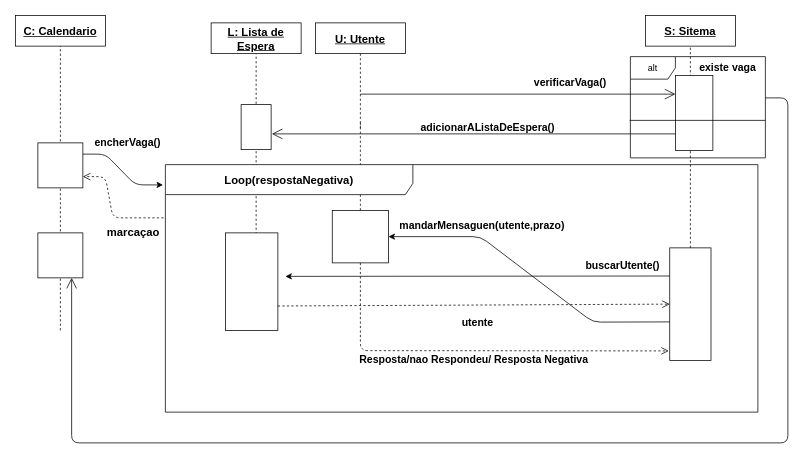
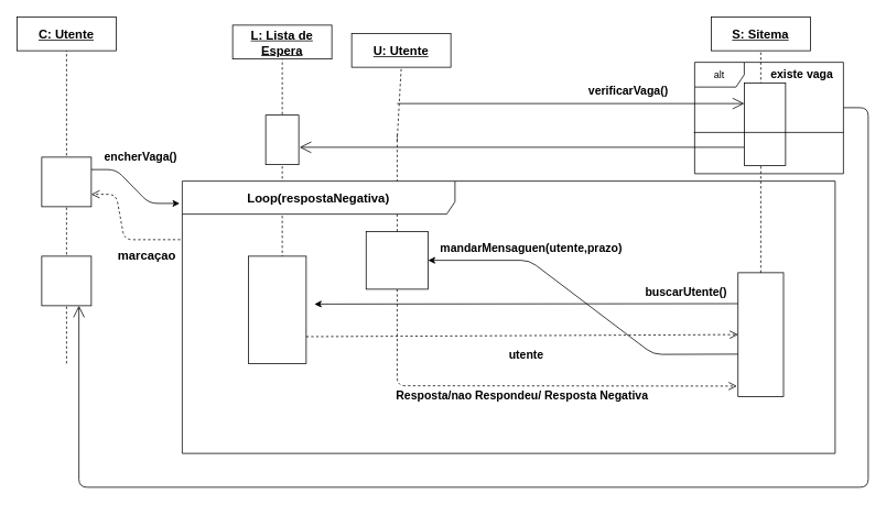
  <mxCell id="0" />
  <mxCell id="1" parent="0" />
  <mxCell id="2" value="alt" style="shape=umlFrame;whiteSpace=wrap;html=1;" vertex="1" parent="1"><mxGeometry x="840" y="75" width="180" height="135" as="geometry" /></mxCell>
  <mxCell id="3" value="L: Lista de Espera" style="text;html=1;align=center;verticalAlign=middle;whiteSpace=wrap;rounded=0;fontStyle=5;fillColor=#ffffff;strokeColor=#000000;fontSize=15;" vertex="1" parent="1"><mxGeometry x="281" y="30" width="120" height="41" as="geometry" /></mxCell>
  <mxCell id="4" value="" style="endArrow=none;dashed=1;html=1;fontSize=14;entryX=0.5;entryY=1;entryDx=0;entryDy=0;" edge="1" parent="1" target="3"><mxGeometry width="50" height="50" relative="1" as="geometry"><mxPoint x="341" y="330" as="sourcePoint" /><mxPoint x="1260" y="40.5" as="targetPoint" /></mxGeometry></mxCell>
  <mxCell id="5" value="" style="rounded=0;whiteSpace=wrap;html=1;strokeColor=#000000;fillColor=#ffffff;fontSize=14;" vertex="1" parent="1"><mxGeometry x="892.5" y="330" width="55" height="150" as="geometry" /></mxCell>
  <mxCell id="6" value="" style="rounded=0;whiteSpace=wrap;html=1;strokeColor=#000000;fillColor=#ffffff;fontSize=14;" vertex="1" parent="1"><mxGeometry x="321" y="139" width="40" height="60" as="geometry" /></mxCell>
  <mxCell id="7" value="" style="rounded=0;whiteSpace=wrap;html=1;" vertex="1" parent="1"><mxGeometry x="300" y="310" width="70" height="130" as="geometry" /></mxCell>
  <mxCell id="8" value="buscarUtente()" style="text;html=1;strokeColor=none;fillColor=none;align=center;verticalAlign=middle;whiteSpace=wrap;rounded=0;fontStyle=1;fontSize=14;" vertex="1" parent="1"><mxGeometry x="770" y="344" width="120" height="20" as="geometry" /></mxCell>
  <mxCell id="9" value="&lt;b&gt;utente&lt;/b&gt;" style="html=1;verticalAlign=bottom;endArrow=open;dashed=1;endSize=8;fontSize=14;exitX=1;exitY=0.75;exitDx=0;exitDy=0;entryX=0;entryY=0.5;entryDx=0;entryDy=0;" edge="1" parent="1" source="7" target="5"><mxGeometry x="0.017" y="-35" relative="1" as="geometry"><mxPoint x="760" y="130" as="sourcePoint" /><mxPoint x="960" y="308" as="targetPoint" /><mxPoint as="offset" /></mxGeometry></mxCell>
  <mxCell id="10" value="" style="endArrow=classic;html=1;fontSize=14;exitX=0;exitY=0.658;exitDx=0;exitDy=0;exitPerimeter=0;entryX=1;entryY=0.5;entryDx=0;entryDy=0;" edge="1" parent="1" source="5" target="13"><mxGeometry width="50" height="50" relative="1" as="geometry"><mxPoint x="690" y="230" as="sourcePoint" /><mxPoint x="740" y="180" as="targetPoint" /><Array as="points"><mxPoint x="790" y="429" /><mxPoint x="640" y="315" /></Array></mxGeometry></mxCell>
  <mxCell id="11" value="&lt;b&gt;Resposta/nao Respondeu/ Resposta Negativa&lt;/b&gt;" style="html=1;verticalAlign=bottom;endArrow=open;dashed=1;endSize=8;fontSize=14;entryX=-0.024;entryY=0.916;entryDx=0;entryDy=0;entryPerimeter=0;exitX=0.5;exitY=1;exitDx=0;exitDy=0;" edge="1" parent="1" source="13" target="5"><mxGeometry x="0.014" y="-23" relative="1" as="geometry"><mxPoint x="500" y="230" as="sourcePoint" /><mxPoint x="680" y="200" as="targetPoint" /><Array as="points"><mxPoint x="480" y="467" /></Array><mxPoint as="offset" /></mxGeometry></mxCell>
  <mxCell id="12" value="mandarMensaguen(utente,prazo)" style="text;html=1;strokeColor=none;fillColor=none;align=center;verticalAlign=middle;whiteSpace=wrap;rounded=0;fontStyle=1;fontSize=14;" vertex="1" parent="1"><mxGeometry x="525" y="290" width="235" height="20" as="geometry" /></mxCell>
  <mxCell id="13" value="" style="rounded=0;whiteSpace=wrap;html=1;strokeColor=#000000;fillColor=#ffffff;fontSize=14;" vertex="1" parent="1"><mxGeometry x="442.5" y="280" width="75" height="70" as="geometry" /></mxCell>
  <mxCell id="14" value="" style="endArrow=classic;html=1;fontSize=14;exitX=0;exitY=0.25;exitDx=0;exitDy=0;" edge="1" parent="1" source="5"><mxGeometry width="50" height="50" relative="1" as="geometry"><mxPoint x="970" y="277.5" as="sourcePoint" /><mxPoint x="380" y="368" as="targetPoint" /><Array as="points" /></mxGeometry></mxCell>
- <mxCell id="15" value="U: Utente" style="text;html=1;align=center;verticalAlign=middle;whiteSpace=wrap;rounded=0;fontStyle=5;fillColor=#ffffff;strokeColor=#000000;fontSize=15;" vertex="1" parent="1"><mxGeometry x="420" y="30" width="120" height="41" as="geometry" /></mxCell>
+ <mxCell id="15" value="U: Utente" style="text;html=1;align=center;verticalAlign=middle;whiteSpace=wrap;rounded=0;fontStyle=5;fillColor=#ffffff;strokeColor=#000000;fontSize=15;" vertex="1" parent="1"><mxGeometry x="425" y="40" width="120" height="41" as="geometry" /></mxCell>
  <mxCell id="16" value="" style="endArrow=none;dashed=1;html=1;entryX=0.5;entryY=1;entryDx=0;entryDy=0;" edge="1" parent="1" target="15"><mxGeometry width="50" height="50" relative="1" as="geometry"><mxPoint x="480" y="170" as="sourcePoint" /><mxPoint x="600" y="180" as="targetPoint" /></mxGeometry></mxCell>
  <mxCell id="17" value="S: Sitema" style="text;html=1;align=center;verticalAlign=middle;whiteSpace=wrap;rounded=0;fontStyle=5;fillColor=#ffffff;strokeColor=#000000;fontSize=15;" vertex="1" parent="1"><mxGeometry x="860" y="20" width="120" height="41" as="geometry" /></mxCell>
  <mxCell id="18" value="" style="endArrow=none;dashed=1;html=1;entryX=0.5;entryY=1;entryDx=0;entryDy=0;exitX=0.5;exitY=0;exitDx=0;exitDy=0;" edge="1" parent="1" source="5" target="17"><mxGeometry width="50" height="50" relative="1" as="geometry"><mxPoint x="920.5" y="280" as="sourcePoint" /><mxPoint x="517.5" y="180" as="targetPoint" /></mxGeometry></mxCell>
- <mxCell id="19" value="C: Calendario" style="text;html=1;align=center;verticalAlign=middle;whiteSpace=wrap;rounded=0;fontStyle=5;fillColor=#ffffff;strokeColor=#000000;fontSize=15;" vertex="1" parent="1"><mxGeometry x="20" y="20" width="120" height="41" as="geometry" /></mxCell>
+ <mxCell id="19" value="C: Utente" style="text;html=1;align=center;verticalAlign=middle;whiteSpace=wrap;rounded=0;fontStyle=5;fillColor=#ffffff;strokeColor=#000000;fontSize=15;" vertex="1" parent="1"><mxGeometry x="20" y="20" width="120" height="41" as="geometry" /></mxCell>
  <mxCell id="20" value="" style="endArrow=none;dashed=1;html=1;entryX=0.5;entryY=1;entryDx=0;entryDy=0;" edge="1" parent="1" source="13"><mxGeometry width="50" height="50" relative="1" as="geometry"><mxPoint x="480" y="240" as="sourcePoint" /><mxPoint x="480.005" y="160" as="targetPoint" /></mxGeometry></mxCell>
  <mxCell id="21" value="" style="rounded=0;whiteSpace=wrap;html=1;" vertex="1" parent="1"><mxGeometry x="900" y="100" width="50" height="100" as="geometry" /></mxCell>
  <mxCell id="22" value="verificarVaga()" style="text;html=1;strokeColor=none;fillColor=none;align=center;verticalAlign=middle;whiteSpace=wrap;rounded=0;fontStyle=1;fontSize=14;" vertex="1" parent="1"><mxGeometry x="700" y="100" width="120" height="20" as="geometry" /></mxCell>
  <mxCell id="23" value="existe vaga" style="text;html=1;strokeColor=none;fillColor=none;align=center;verticalAlign=middle;whiteSpace=wrap;rounded=0;fontStyle=1;fontSize=14;" vertex="1" parent="1"><mxGeometry x="910" y="80" width="120" height="20" as="geometry" /></mxCell>
  <mxCell id="24" value="" style="endArrow=none;html=1;" edge="1" parent="1"><mxGeometry width="50" height="50" relative="1" as="geometry"><mxPoint x="839" y="160" as="sourcePoint" /><mxPoint x="1020" y="160" as="targetPoint" /></mxGeometry></mxCell>
  <mxCell id="25" value="" style="endArrow=open;endFill=1;endSize=12;html=1;entryX=0;entryY=0.25;entryDx=0;entryDy=0;" edge="1" parent="1" target="21"><mxGeometry width="160" relative="1" as="geometry"><mxPoint x="480" y="125" as="sourcePoint" /><mxPoint x="640" y="119.5" as="targetPoint" /></mxGeometry></mxCell>
  <mxCell id="26" value="" style="endArrow=open;endFill=1;endSize=12;html=1;entryX=1.025;entryY=0.65;entryDx=0;entryDy=0;entryPerimeter=0;" edge="1" parent="1" target="6"><mxGeometry width="160" relative="1" as="geometry"><mxPoint x="900" y="178" as="sourcePoint" /><mxPoint x="760" y="179" as="targetPoint" /></mxGeometry></mxCell>
- <mxCell id="27" value="adicionarAListaDeEspera()" style="text;html=1;strokeColor=none;fillColor=none;align=center;verticalAlign=middle;whiteSpace=wrap;rounded=0;fontStyle=1;fontSize=14;" vertex="1" parent="1"><mxGeometry x="560" y="159" width="180" height="20" as="geometry" /></mxCell>
  <mxCell id="28" value="" style="endArrow=none;dashed=1;html=1;entryX=0.5;entryY=1;entryDx=0;entryDy=0;" edge="1" parent="1" target="19"><mxGeometry width="50" height="50" relative="1" as="geometry"><mxPoint x="80" y="440" as="sourcePoint" /><mxPoint x="610" y="220" as="targetPoint" /><Array as="points" /></mxGeometry></mxCell>
  <mxCell id="29" value="" style="rounded=0;whiteSpace=wrap;html=1;" vertex="1" parent="1"><mxGeometry x="50" y="310" width="60" height="60" as="geometry" /></mxCell>
  <mxCell id="30" value="" style="rounded=0;whiteSpace=wrap;html=1;" vertex="1" parent="1"><mxGeometry x="50" y="190" width="60" height="60" as="geometry" /></mxCell>
  <mxCell id="31" value="" style="endArrow=open;endFill=1;endSize=12;html=1;entryX=0.75;entryY=1;entryDx=0;entryDy=0;" edge="1" parent="1" target="29"><mxGeometry width="160" relative="1" as="geometry"><mxPoint x="1020" y="130" as="sourcePoint" /><mxPoint x="1180" y="130" as="targetPoint" /><Array as="points"><mxPoint x="1050" y="130" /><mxPoint x="1050" y="590" /><mxPoint x="95" y="590" /></Array></mxGeometry></mxCell>
  <mxCell id="32" value="&lt;font style=&quot;font-size: 15px&quot;&gt;&lt;b&gt;Loop(respostaNegativa)&lt;/b&gt;&lt;/font&gt;" style="shape=umlFrame;whiteSpace=wrap;html=1;strokeColor=#000000;fillColor=#ffffff;fontSize=14;width=330;height=40;" vertex="1" parent="1"><mxGeometry x="220" y="219" width="790" height="330" as="geometry" /></mxCell>
  <mxCell id="33" value="" style="endArrow=classic;html=1;exitX=1;exitY=0.25;exitDx=0;exitDy=0;entryX=-0.004;entryY=0.082;entryDx=0;entryDy=0;entryPerimeter=0;" edge="1" parent="1" source="30" target="32"><mxGeometry width="50" height="50" relative="1" as="geometry"><mxPoint x="560" y="370" as="sourcePoint" /><mxPoint x="610" y="320" as="targetPoint" /><Array as="points"><mxPoint x="140" y="205" /><mxPoint x="180" y="246" /></Array></mxGeometry></mxCell>
  <mxCell id="34" value="&lt;b&gt;&lt;font style=&quot;font-size: 15px&quot;&gt;marcaçao&lt;/font&gt;&lt;/b&gt;" style="html=1;verticalAlign=bottom;endArrow=open;dashed=1;endSize=8;exitX=-0.003;exitY=0.215;exitDx=0;exitDy=0;exitPerimeter=0;entryX=1;entryY=0.75;entryDx=0;entryDy=0;" edge="1" parent="1" source="32" target="30"><mxGeometry x="-0.469" y="30" relative="1" as="geometry"><mxPoint x="620" y="350" as="sourcePoint" /><mxPoint x="540" y="350" as="targetPoint" /><Array as="points"><mxPoint x="150" y="290" /><mxPoint x="140" y="235" /></Array><mxPoint as="offset" /></mxGeometry></mxCell>
  <mxCell id="35" value="encherVaga()" style="text;html=1;strokeColor=none;fillColor=none;align=center;verticalAlign=middle;whiteSpace=wrap;rounded=0;fontStyle=1;fontSize=14;" vertex="1" parent="1"><mxGeometry x="110" y="180" width="120" height="20" as="geometry" /></mxCell>
